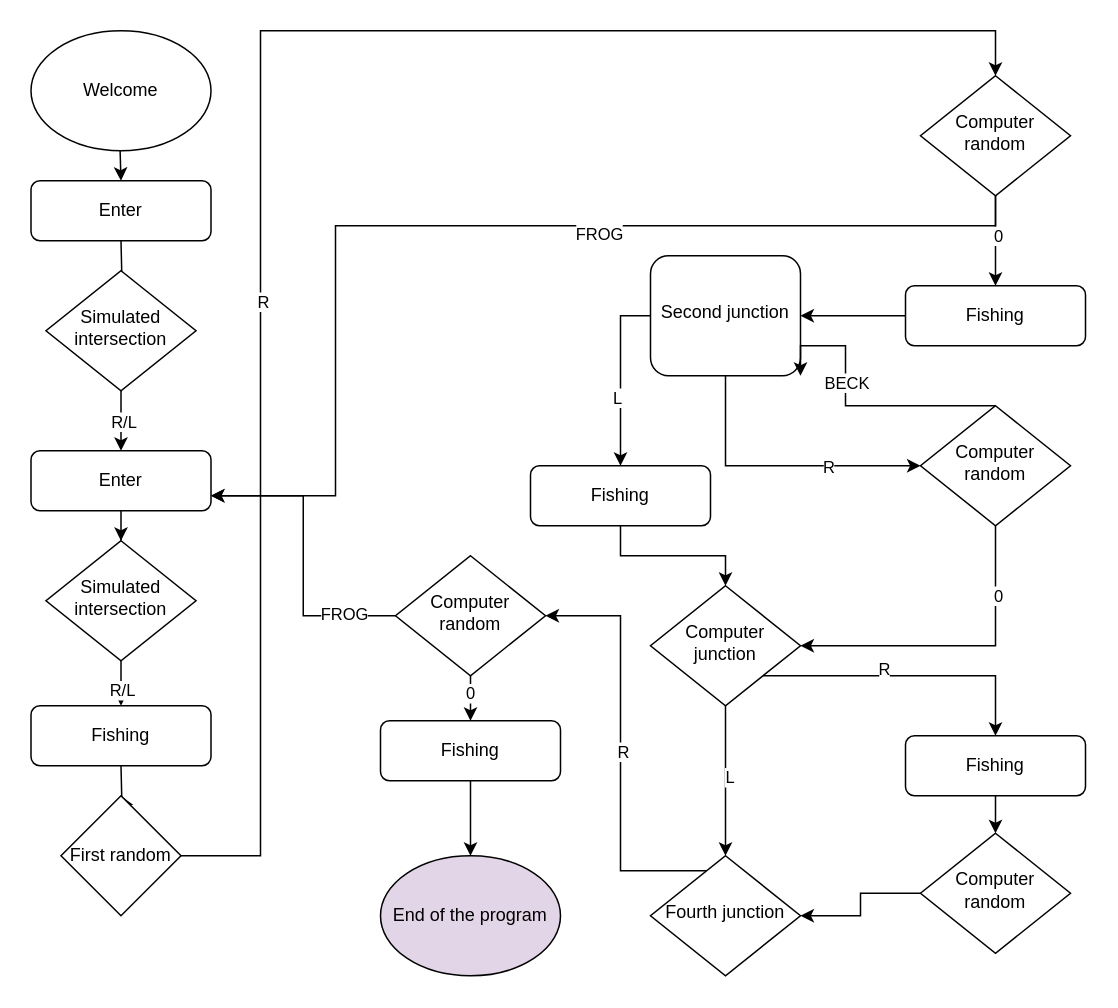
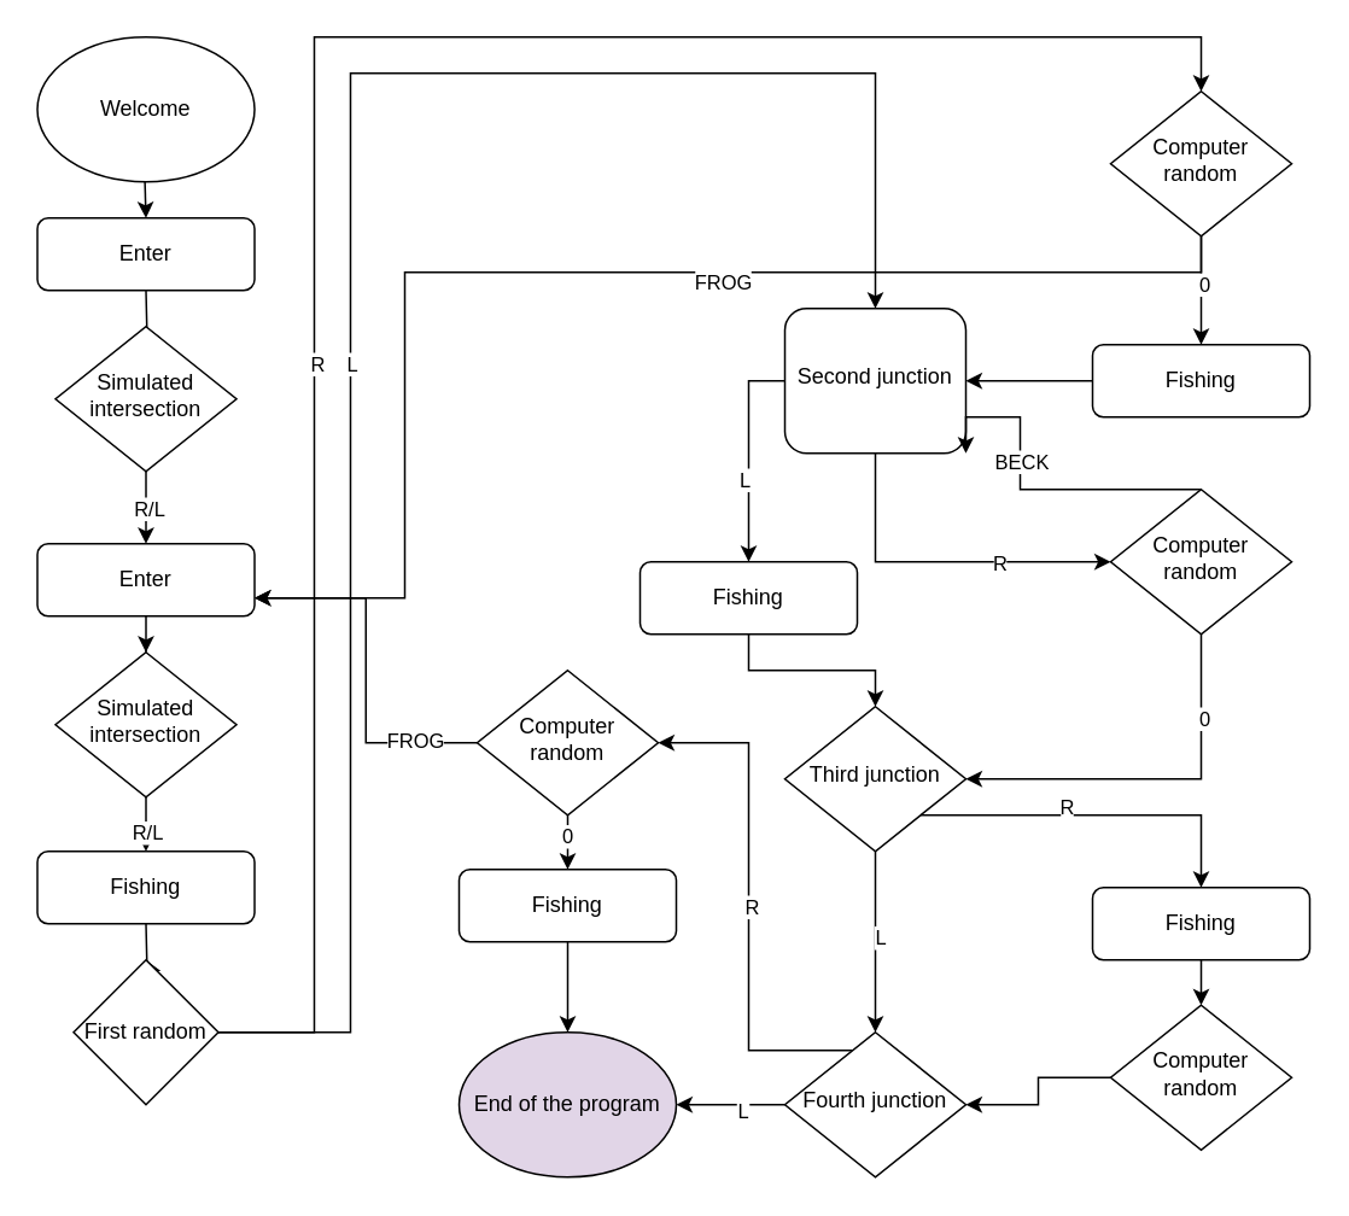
  <mxCell id="0" />
  <mxCell id="1" parent="0" />
  <mxCell id="2" value="" style="edgeStyle=orthogonalEdgeStyle;rounded=0;orthogonalLoop=1;jettySize=auto;html=1;" edge="1" parent="1" target="6"><mxGeometry relative="1" as="geometry"><mxPoint x="80" y="160" as="sourcePoint" /></mxGeometry></mxCell>
  <mxCell id="3" value="Enter" style="rounded=1;whiteSpace=wrap;html=1;fontSize=12;glass=0;strokeWidth=1;shadow=0;" parent="1" vertex="1"><mxGeometry x="20" y="120" width="120" height="40" as="geometry" /></mxCell>
  <mxCell id="4" value="" style="edgeStyle=orthogonalEdgeStyle;rounded=0;orthogonalLoop=1;jettySize=auto;html=1;" edge="1" parent="1" source="6"><mxGeometry relative="1" as="geometry"><mxPoint x="80" y="300" as="targetPoint" /></mxGeometry></mxCell>
  <mxCell id="5" value="R/L" style="edgeLabel;html=1;align=center;verticalAlign=middle;resizable=0;points=[];" vertex="1" connectable="0" parent="4"><mxGeometry x="0.044" y="1" relative="1" as="geometry"><mxPoint as="offset" /></mxGeometry></mxCell>
  <mxCell id="6" value="Simulated intersection" style="rhombus;whiteSpace=wrap;html=1;shadow=0;fontFamily=Helvetica;fontSize=12;align=center;strokeWidth=1;spacing=6;spacingTop=-4;" parent="1" vertex="1"><mxGeometry x="30" y="180" width="100" height="80" as="geometry" /></mxCell>
  <mxCell id="7" value="" style="edgeStyle=orthogonalEdgeStyle;rounded=0;orthogonalLoop=1;jettySize=auto;html=1;" edge="1" parent="1" source="54" target="10"><mxGeometry relative="1" as="geometry"><mxPoint x="80" y="340" as="sourcePoint" /></mxGeometry></mxCell>
  <mxCell id="8" value="" style="edgeStyle=orthogonalEdgeStyle;rounded=0;orthogonalLoop=1;jettySize=auto;html=1;" edge="1" parent="1" source="10"><mxGeometry relative="1" as="geometry"><mxPoint x="80" y="470" as="targetPoint" /></mxGeometry></mxCell>
  <mxCell id="9" value="R/L" style="edgeLabel;html=1;align=center;verticalAlign=middle;resizable=0;points=[];" vertex="1" connectable="0" parent="8"><mxGeometry x="0.333" y="1" relative="1" as="geometry"><mxPoint as="offset" /></mxGeometry></mxCell>
  <mxCell id="10" value="Simulated intersection" style="rhombus;whiteSpace=wrap;html=1;shadow=0;fontFamily=Helvetica;fontSize=12;align=center;strokeWidth=1;spacing=6;spacingTop=-4;" parent="1" vertex="1"><mxGeometry x="30" y="360" width="100" height="80" as="geometry" /></mxCell>
  <mxCell id="11" value="" style="edgeStyle=orthogonalEdgeStyle;rounded=0;orthogonalLoop=1;jettySize=auto;html=1;" edge="1" parent="1" target="19"><mxGeometry relative="1" as="geometry"><mxPoint x="80" y="510" as="sourcePoint" /></mxGeometry></mxCell>
  <mxCell id="12" value="Fishing" style="rounded=1;whiteSpace=wrap;html=1;fontSize=12;glass=0;strokeWidth=1;shadow=0;" parent="1" vertex="1"><mxGeometry x="20" y="470" width="120" height="40" as="geometry" /></mxCell>
  <mxCell id="13" value="Welcome" style="ellipse;whiteSpace=wrap;html=1;" vertex="1" parent="1"><mxGeometry x="20" y="20" width="120" height="80" as="geometry" /></mxCell>
  <mxCell id="14" value="" style="endArrow=classic;html=1;rounded=0;" edge="1" parent="1"><mxGeometry width="50" height="50" relative="1" as="geometry"><mxPoint x="79.41" y="100" as="sourcePoint" /><mxPoint x="80" y="120" as="targetPoint" /></mxGeometry></mxCell>
  <mxCell id="15" value="" style="edgeStyle=orthogonalEdgeStyle;rounded=0;orthogonalLoop=1;jettySize=auto;html=1;entryX=0.5;entryY=0;entryDx=0;entryDy=0;" edge="1" parent="1" source="19" target="29"><mxGeometry relative="1" as="geometry"><mxPoint x="663" y="50" as="targetPoint" /><Array as="points"><mxPoint x="173" y="570" /><mxPoint x="173" y="20" /><mxPoint x="663" y="20" /></Array></mxGeometry></mxCell>
  <mxCell id="16" value="R" style="edgeLabel;html=1;align=center;verticalAlign=middle;resizable=0;points=[];" vertex="1" connectable="0" parent="15"><mxGeometry x="-0.247" y="-1" relative="1" as="geometry"><mxPoint as="offset" /></mxGeometry></mxCell>
+ <mxCell id="17" style="edgeStyle=orthogonalEdgeStyle;rounded=0;orthogonalLoop=1;jettySize=auto;html=1;entryX=0.5;entryY=0;entryDx=0;entryDy=0;" edge="1" parent="1" source="19" target="24"><mxGeometry relative="1" as="geometry"><mxPoint x="353" y="60" as="targetPoint" /><Array as="points"><mxPoint x="193" y="570" /><mxPoint x="193" y="40" /><mxPoint x="483" y="40" /></Array></mxGeometry></mxCell>
+ <mxCell id="18" value="L" style="edgeLabel;html=1;align=center;verticalAlign=middle;resizable=0;points=[];" vertex="1" connectable="0" parent="17"><mxGeometry x="-0.134" relative="1" as="geometry"><mxPoint as="offset" /></mxGeometry></mxCell>
  <mxCell id="19" value="First random" style="rhombus;whiteSpace=wrap;html=1;" vertex="1" parent="1"><mxGeometry x="40" y="530" width="80" height="80" as="geometry" /></mxCell>
  <mxCell id="20" style="edgeStyle=orthogonalEdgeStyle;rounded=0;orthogonalLoop=1;jettySize=auto;html=1;entryX=0;entryY=0.5;entryDx=0;entryDy=0;" edge="1" parent="1" source="24" target="36"><mxGeometry relative="1" as="geometry"><Array as="points"><mxPoint x="483" y="310" /></Array></mxGeometry></mxCell>
  <mxCell id="21" value="R" style="edgeLabel;html=1;align=center;verticalAlign=middle;resizable=0;points=[];" vertex="1" connectable="0" parent="20"><mxGeometry x="0.346" relative="1" as="geometry"><mxPoint as="offset" /></mxGeometry></mxCell>
  <mxCell id="22" style="edgeStyle=orthogonalEdgeStyle;rounded=0;orthogonalLoop=1;jettySize=auto;html=1;entryX=0.5;entryY=0;entryDx=0;entryDy=0;" edge="1" parent="1" source="24" target="38"><mxGeometry relative="1" as="geometry"><Array as="points"><mxPoint x="413" y="210" /></Array></mxGeometry></mxCell>
  <mxCell id="23" value="L" style="edgeLabel;html=1;align=center;verticalAlign=middle;resizable=0;points=[];" vertex="1" connectable="0" parent="22"><mxGeometry x="0.234" y="-3" relative="1" as="geometry"><mxPoint as="offset" /></mxGeometry></mxCell>
  <mxCell id="24" value="Second junction" style="whiteSpace=wrap;html=1;shadow=0;fontFamily=Helvetica;fontSize=12;align=center;strokeWidth=1;spacing=6;spacingTop=-4;rounded=1;" vertex="1" parent="1"><mxGeometry x="433" y="170" width="100" height="80" as="geometry" /></mxCell>
  <mxCell id="25" value="" style="edgeStyle=orthogonalEdgeStyle;rounded=0;orthogonalLoop=1;jettySize=auto;html=1;" edge="1" parent="1" source="29" target="31"><mxGeometry relative="1" as="geometry" /></mxCell>
  <mxCell id="26" value="0" style="edgeLabel;html=1;align=center;verticalAlign=middle;resizable=0;points=[];" vertex="1" connectable="0" parent="25"><mxGeometry x="-0.12" y="1" relative="1" as="geometry"><mxPoint as="offset" /></mxGeometry></mxCell>
  <mxCell id="27" value="" style="edgeStyle=orthogonalEdgeStyle;rounded=0;orthogonalLoop=1;jettySize=auto;html=1;entryX=1;entryY=0.75;entryDx=0;entryDy=0;entryPerimeter=0;" edge="1" parent="1" source="29" target="54"><mxGeometry relative="1" as="geometry"><mxPoint x="533" y="150" as="targetPoint" /><Array as="points"><mxPoint x="663" y="150" /><mxPoint x="223" y="150" /><mxPoint x="223" y="330" /></Array></mxGeometry></mxCell>
  <mxCell id="28" value="FROG" style="edgeLabel;html=1;align=center;verticalAlign=middle;resizable=0;points=[];" vertex="1" connectable="0" parent="27"><mxGeometry x="-0.211" y="5" relative="1" as="geometry"><mxPoint as="offset" /></mxGeometry></mxCell>
  <mxCell id="29" value="Computer random" style="rhombus;whiteSpace=wrap;html=1;shadow=0;fontFamily=Helvetica;fontSize=12;align=center;strokeWidth=1;spacing=6;spacingTop=-4;" vertex="1" parent="1"><mxGeometry x="613" y="50" width="100" height="80" as="geometry" /></mxCell>
  <mxCell id="30" value="" style="edgeStyle=orthogonalEdgeStyle;rounded=0;orthogonalLoop=1;jettySize=auto;html=1;" edge="1" parent="1" source="31" target="24"><mxGeometry relative="1" as="geometry" /></mxCell>
  <mxCell id="31" value="Fishing" style="rounded=1;whiteSpace=wrap;html=1;fontSize=12;glass=0;strokeWidth=1;shadow=0;" vertex="1" parent="1"><mxGeometry x="603" y="190" width="120" height="40" as="geometry" /></mxCell>
  <mxCell id="32" style="edgeStyle=orthogonalEdgeStyle;rounded=0;orthogonalLoop=1;jettySize=auto;html=1;entryX=1;entryY=1;entryDx=0;entryDy=0;" edge="1" parent="1" source="36" target="24"><mxGeometry relative="1" as="geometry"><Array as="points"><mxPoint x="563" y="270" /><mxPoint x="563" y="230" /></Array></mxGeometry></mxCell>
  <mxCell id="33" value="BECK" style="edgeLabel;html=1;align=center;verticalAlign=middle;resizable=0;points=[];" vertex="1" connectable="0" parent="32"><mxGeometry x="0.222" relative="1" as="geometry"><mxPoint as="offset" /></mxGeometry></mxCell>
  <mxCell id="34" style="edgeStyle=orthogonalEdgeStyle;rounded=0;orthogonalLoop=1;jettySize=auto;html=1;entryX=1;entryY=0.5;entryDx=0;entryDy=0;" edge="1" parent="1" source="36" target="43"><mxGeometry relative="1" as="geometry"><Array as="points"><mxPoint x="663" y="430" /></Array></mxGeometry></mxCell>
  <mxCell id="35" value="0" style="edgeLabel;html=1;align=center;verticalAlign=middle;resizable=0;points=[];" vertex="1" connectable="0" parent="34"><mxGeometry x="-0.566" y="1" relative="1" as="geometry"><mxPoint as="offset" /></mxGeometry></mxCell>
  <mxCell id="36" value="Computer random" style="rhombus;whiteSpace=wrap;html=1;shadow=0;fontFamily=Helvetica;fontSize=12;align=center;strokeWidth=1;spacing=6;spacingTop=-4;" vertex="1" parent="1"><mxGeometry x="613" y="270" width="100" height="80" as="geometry" /></mxCell>
  <mxCell id="37" value="" style="edgeStyle=orthogonalEdgeStyle;rounded=0;orthogonalLoop=1;jettySize=auto;html=1;" edge="1" parent="1" source="38" target="43"><mxGeometry relative="1" as="geometry" /></mxCell>
  <mxCell id="38" value="Fishing" style="rounded=1;whiteSpace=wrap;html=1;fontSize=12;glass=0;strokeWidth=1;shadow=0;" vertex="1" parent="1"><mxGeometry x="353" y="310" width="120" height="40" as="geometry" /></mxCell>
  <mxCell id="39" style="edgeStyle=orthogonalEdgeStyle;rounded=0;orthogonalLoop=1;jettySize=auto;html=1;entryX=0.5;entryY=0;entryDx=0;entryDy=0;" edge="1" parent="1" source="43" target="45"><mxGeometry relative="1" as="geometry"><Array as="points"><mxPoint x="663" y="450" /></Array></mxGeometry></mxCell>
  <mxCell id="40" value="R" style="edgeLabel;html=1;align=center;verticalAlign=middle;resizable=0;points=[];" vertex="1" connectable="0" parent="39"><mxGeometry x="-0.186" y="5" relative="1" as="geometry"><mxPoint x="1" as="offset" /></mxGeometry></mxCell>
  <mxCell id="41" value="" style="edgeStyle=orthogonalEdgeStyle;rounded=0;orthogonalLoop=1;jettySize=auto;html=1;" edge="1" parent="1" source="43" target="52"><mxGeometry relative="1" as="geometry" /></mxCell>
  <mxCell id="42" value="L" style="edgeLabel;html=1;align=center;verticalAlign=middle;resizable=0;points=[];" vertex="1" connectable="0" parent="41"><mxGeometry x="-0.066" y="2" relative="1" as="geometry"><mxPoint as="offset" /></mxGeometry></mxCell>
- <mxCell id="43" value="Computer junction" style="rhombus;whiteSpace=wrap;html=1;shadow=0;fontFamily=Helvetica;fontSize=12;align=center;strokeWidth=1;spacing=6;spacingTop=-4;" vertex="1" parent="1"><mxGeometry x="433" y="390" width="100" height="80" as="geometry" /></mxCell>
+ <mxCell id="43" value="Third junction" style="rhombus;whiteSpace=wrap;html=1;shadow=0;fontFamily=Helvetica;fontSize=12;align=center;strokeWidth=1;spacing=6;spacingTop=-4;" vertex="1" parent="1"><mxGeometry x="433" y="390" width="100" height="80" as="geometry" /></mxCell>
  <mxCell id="44" value="" style="edgeStyle=orthogonalEdgeStyle;rounded=0;orthogonalLoop=1;jettySize=auto;html=1;" edge="1" parent="1" source="45" target="47"><mxGeometry relative="1" as="geometry" /></mxCell>
  <mxCell id="45" value="Fishing" style="rounded=1;whiteSpace=wrap;html=1;fontSize=12;glass=0;strokeWidth=1;shadow=0;" vertex="1" parent="1"><mxGeometry x="603" y="490" width="120" height="40" as="geometry" /></mxCell>
  <mxCell id="46" value="" style="edgeStyle=orthogonalEdgeStyle;rounded=0;orthogonalLoop=1;jettySize=auto;html=1;" edge="1" parent="1" source="47" target="52"><mxGeometry relative="1" as="geometry" /></mxCell>
  <mxCell id="47" value="Computer random" style="rhombus;whiteSpace=wrap;html=1;shadow=0;fontFamily=Helvetica;fontSize=12;align=center;strokeWidth=1;spacing=6;spacingTop=-4;" vertex="1" parent="1"><mxGeometry x="613" y="555" width="100" height="80" as="geometry" /></mxCell>
+ <mxCell id="48" value="" style="edgeStyle=orthogonalEdgeStyle;rounded=0;orthogonalLoop=1;jettySize=auto;html=1;" edge="1" parent="1" source="52" target="62"><mxGeometry relative="1" as="geometry" /></mxCell>
+ <mxCell id="49" value="L" style="edgeLabel;html=1;align=center;verticalAlign=middle;resizable=0;points=[];" vertex="1" connectable="0" parent="48"><mxGeometry x="-0.184" y="3" relative="1" as="geometry"><mxPoint as="offset" /></mxGeometry></mxCell>
  <mxCell id="50" style="edgeStyle=orthogonalEdgeStyle;rounded=0;orthogonalLoop=1;jettySize=auto;html=1;entryX=1;entryY=0.5;entryDx=0;entryDy=0;" edge="1" parent="1" source="52" target="59"><mxGeometry relative="1" as="geometry"><Array as="points"><mxPoint x="413" y="580" /><mxPoint x="413" y="410" /></Array></mxGeometry></mxCell>
  <mxCell id="51" value="R" style="edgeLabel;html=1;align=center;verticalAlign=middle;resizable=0;points=[];" vertex="1" connectable="0" parent="50"><mxGeometry x="-0.016" y="-1" relative="1" as="geometry"><mxPoint as="offset" /></mxGeometry></mxCell>
  <mxCell id="52" value="Fourth junction" style="rhombus;whiteSpace=wrap;html=1;shadow=0;fontFamily=Helvetica;fontSize=12;align=center;strokeWidth=1;spacing=6;spacingTop=-4;" vertex="1" parent="1"><mxGeometry x="433" y="570" width="100" height="80" as="geometry" /></mxCell>
  <mxCell id="53" value="" style="edgeStyle=orthogonalEdgeStyle;rounded=0;orthogonalLoop=1;jettySize=auto;html=1;" edge="1" parent="1" target="54"><mxGeometry relative="1" as="geometry"><mxPoint x="80" y="340" as="sourcePoint" /><mxPoint x="80" y="400" as="targetPoint" /></mxGeometry></mxCell>
  <mxCell id="54" value="Enter" style="rounded=1;whiteSpace=wrap;html=1;fontSize=12;glass=0;strokeWidth=1;shadow=0;" parent="1" vertex="1"><mxGeometry x="20" y="300" width="120" height="40" as="geometry" /></mxCell>
  <mxCell id="55" style="edgeStyle=orthogonalEdgeStyle;rounded=0;orthogonalLoop=1;jettySize=auto;html=1;entryX=1;entryY=0.75;entryDx=0;entryDy=0;" edge="1" parent="1" source="59" target="54"><mxGeometry relative="1" as="geometry" /></mxCell>
  <mxCell id="56" value="FROG" style="edgeLabel;html=1;align=center;verticalAlign=middle;resizable=0;points=[];" vertex="1" connectable="0" parent="55"><mxGeometry x="-0.66" y="-2" relative="1" as="geometry"><mxPoint as="offset" /></mxGeometry></mxCell>
  <mxCell id="57" value="" style="edgeStyle=orthogonalEdgeStyle;rounded=0;orthogonalLoop=1;jettySize=auto;html=1;" edge="1" parent="1" source="59" target="61"><mxGeometry relative="1" as="geometry" /></mxCell>
  <mxCell id="58" value="0" style="edgeLabel;html=1;align=center;verticalAlign=middle;resizable=0;points=[];" vertex="1" connectable="0" parent="57"><mxGeometry x="0.159" y="1" relative="1" as="geometry"><mxPoint as="offset" /></mxGeometry></mxCell>
  <mxCell id="59" value="Computer random" style="rhombus;whiteSpace=wrap;html=1;shadow=0;fontFamily=Helvetica;fontSize=12;align=center;strokeWidth=1;spacing=6;spacingTop=-4;" vertex="1" parent="1"><mxGeometry x="263" y="370" width="100" height="80" as="geometry" /></mxCell>
  <mxCell id="60" value="" style="edgeStyle=orthogonalEdgeStyle;rounded=0;orthogonalLoop=1;jettySize=auto;html=1;" edge="1" parent="1" source="61" target="62"><mxGeometry relative="1" as="geometry" /></mxCell>
  <mxCell id="61" value="Fishing" style="rounded=1;whiteSpace=wrap;html=1;fontSize=12;glass=0;strokeWidth=1;shadow=0;" vertex="1" parent="1"><mxGeometry x="253" y="480" width="120" height="40" as="geometry" /></mxCell>
  <mxCell id="62" value="End of the program" style="ellipse;whiteSpace=wrap;html=1;fillColor=#e1d5e7;" vertex="1" parent="1"><mxGeometry x="253" y="570" width="120" height="80" as="geometry" /></mxCell>
